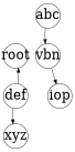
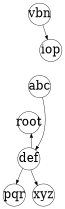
  digraph {
    node [fillcolor=white fixedsize=true fontcolor=black fontsize=32 margin=0 shape=circle style=filled]
    edge [color=white dir=none]
    root [width=0.8]
    abc [fixedsize=shape width=0.8]
    def [width=0.8]
    iop [width=0.8]
    vbn [width=0.8]
+   pqr [fixedsize=shape width=0.8]
    xyz [fixedsize=shape width=0.8]
    subgraph sub_1 {
      root
      abc
      def
      iop
      vbn
+     pqr
      xyz
    }
    root -> def
    abc -> root
-   abc -> vbn [color="" dir=""]
+   abc -> def [color="" dir=""]
    def -> root [color="" dir=""]
+   def -> pqr [color="" dir=""]
    def -> xyz [color="" dir=""]
    iop -> abc
    vbn -> abc
    vbn -> iop [color="" dir=""]
+   pqr -> def
    xyz -> def
  }
